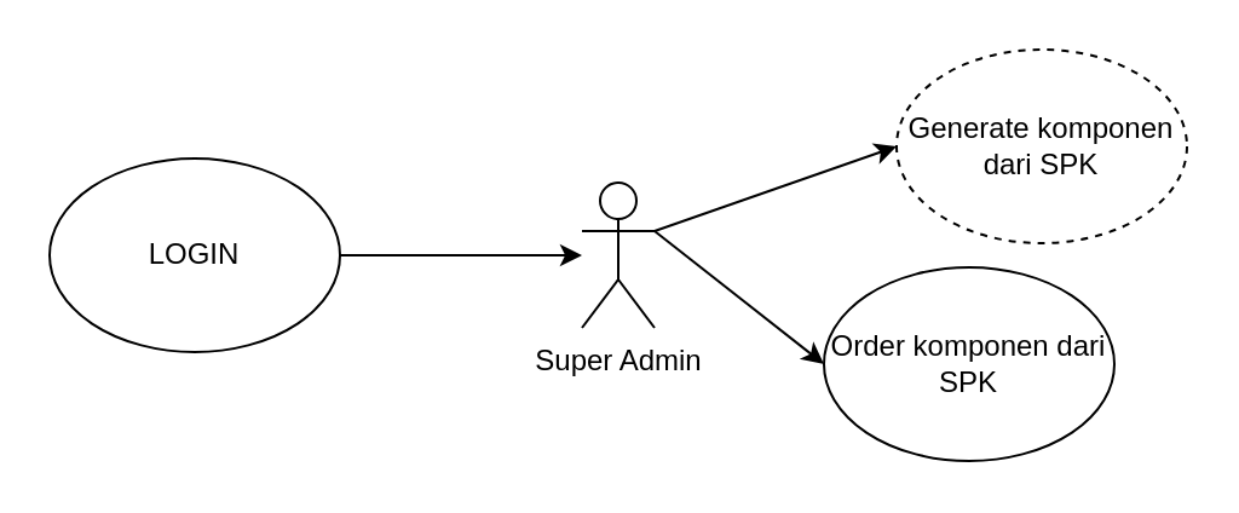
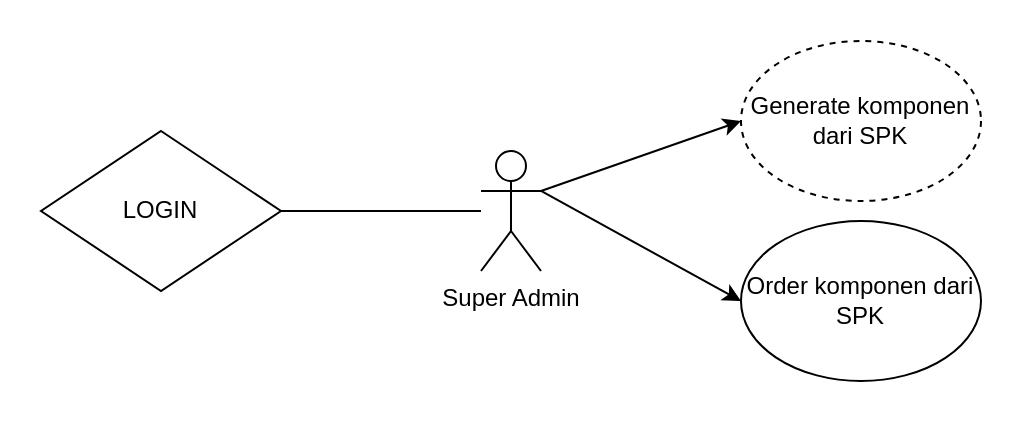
  <mxCell id="0" />
  <mxCell id="1" parent="0" />
- <mxCell id="2" style="edgeStyle=orthogonalEdgeStyle;rounded=0;orthogonalLoop=1;jettySize=auto;html=1;" parent="1" source="3" target="4" edge="1"><mxGeometry relative="1" as="geometry" /></mxCell>
- <mxCell id="3" value="LOGIN" style="ellipse;whiteSpace=wrap;html=1;" parent="1" vertex="1"><mxGeometry x="20" y="65" width="120" height="80" as="geometry" /></mxCell>
+ <mxCell id="2" style="edgeStyle=orthogonalEdgeStyle;rounded=0;orthogonalLoop=1;jettySize=auto;html=1;endArrow=none;" parent="1" source="3" target="4" edge="1"><mxGeometry relative="1" as="geometry" /></mxCell>
+ <mxCell id="3" value="LOGIN" style="rhombus;whiteSpace=wrap;html=1;" parent="1" vertex="1"><mxGeometry x="20" y="65" width="120" height="80" as="geometry" /></mxCell>
  <mxCell id="4" value="Super Admin" style="shape=umlActor;verticalLabelPosition=bottom;verticalAlign=top;html=1;outlineConnect=0;" parent="1" vertex="1"><mxGeometry x="240" y="75" width="30" height="60" as="geometry" /></mxCell>
  <mxCell id="5" value="Generate komponen dari SPK" style="ellipse;whiteSpace=wrap;html=1;dashed=1;" parent="1" vertex="1"><mxGeometry x="370" y="20" width="120" height="80" as="geometry" /></mxCell>
- <mxCell id="6" value="Order komponen dari SPK" style="ellipse;whiteSpace=wrap;html=1;" parent="1" vertex="1"><mxGeometry x="340" y="110" width="120" height="80" as="geometry" /></mxCell>
+ <mxCell id="6" value="Order komponen dari SPK" style="ellipse;whiteSpace=wrap;html=1;" parent="1" vertex="1"><mxGeometry x="370" y="110" width="120" height="80" as="geometry" /></mxCell>
  <mxCell id="7" value="" style="endArrow=classic;html=1;rounded=0;entryX=0;entryY=0.5;entryDx=0;entryDy=0;exitX=1;exitY=0.333;exitDx=0;exitDy=0;exitPerimeter=0;" parent="1" source="4" target="5" edge="1"><mxGeometry width="50" height="50" relative="1" as="geometry"><mxPoint x="280" y="105" as="sourcePoint" /><mxPoint x="392" y="160" as="targetPoint" /></mxGeometry></mxCell>
  <mxCell id="8" value="" style="endArrow=classic;html=1;rounded=0;entryX=0;entryY=0.5;entryDx=0;entryDy=0;exitX=1;exitY=0.333;exitDx=0;exitDy=0;exitPerimeter=0;" parent="1" source="4" target="6" edge="1"><mxGeometry width="50" height="50" relative="1" as="geometry"><mxPoint x="280" y="105" as="sourcePoint" /><mxPoint x="392" y="250" as="targetPoint" /></mxGeometry></mxCell>
